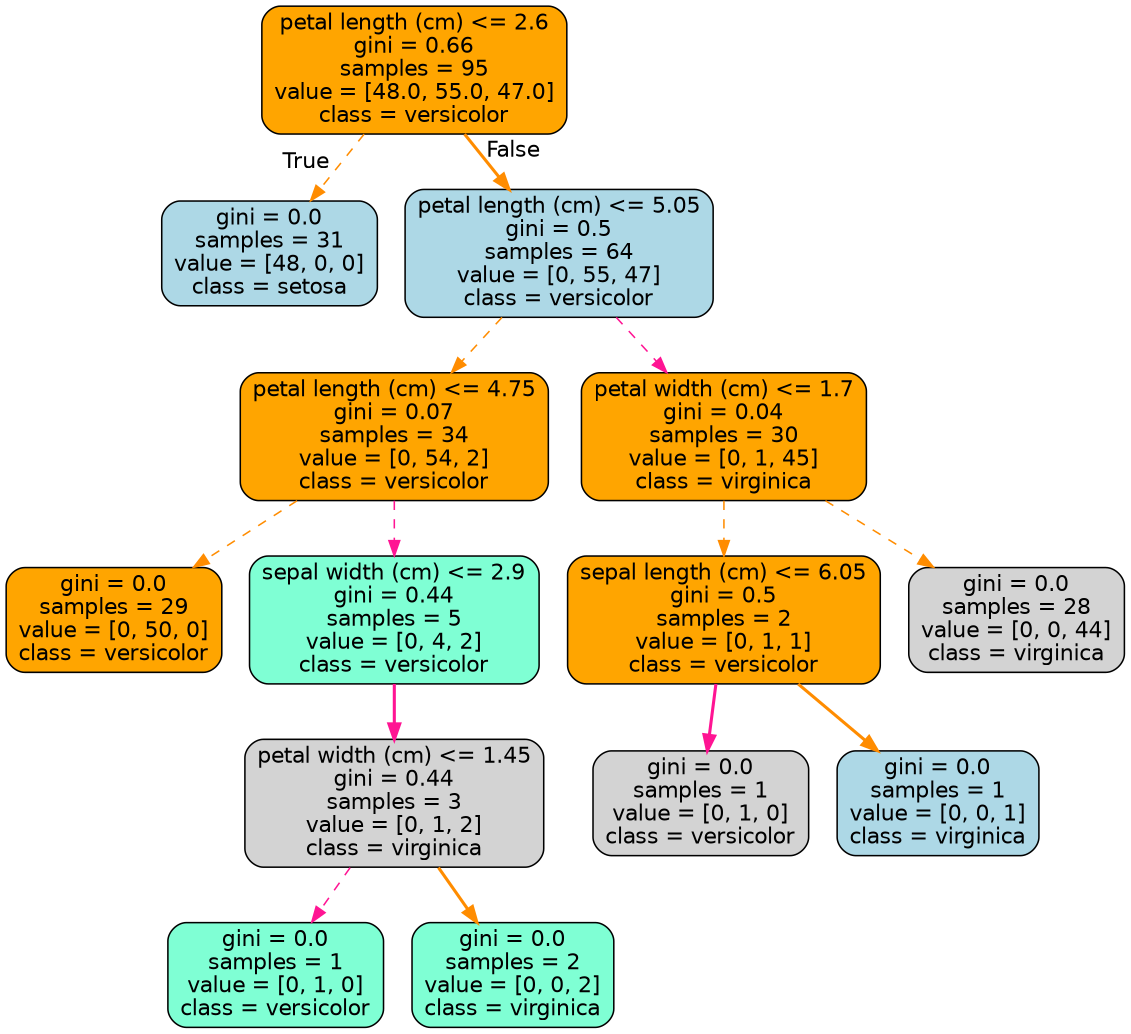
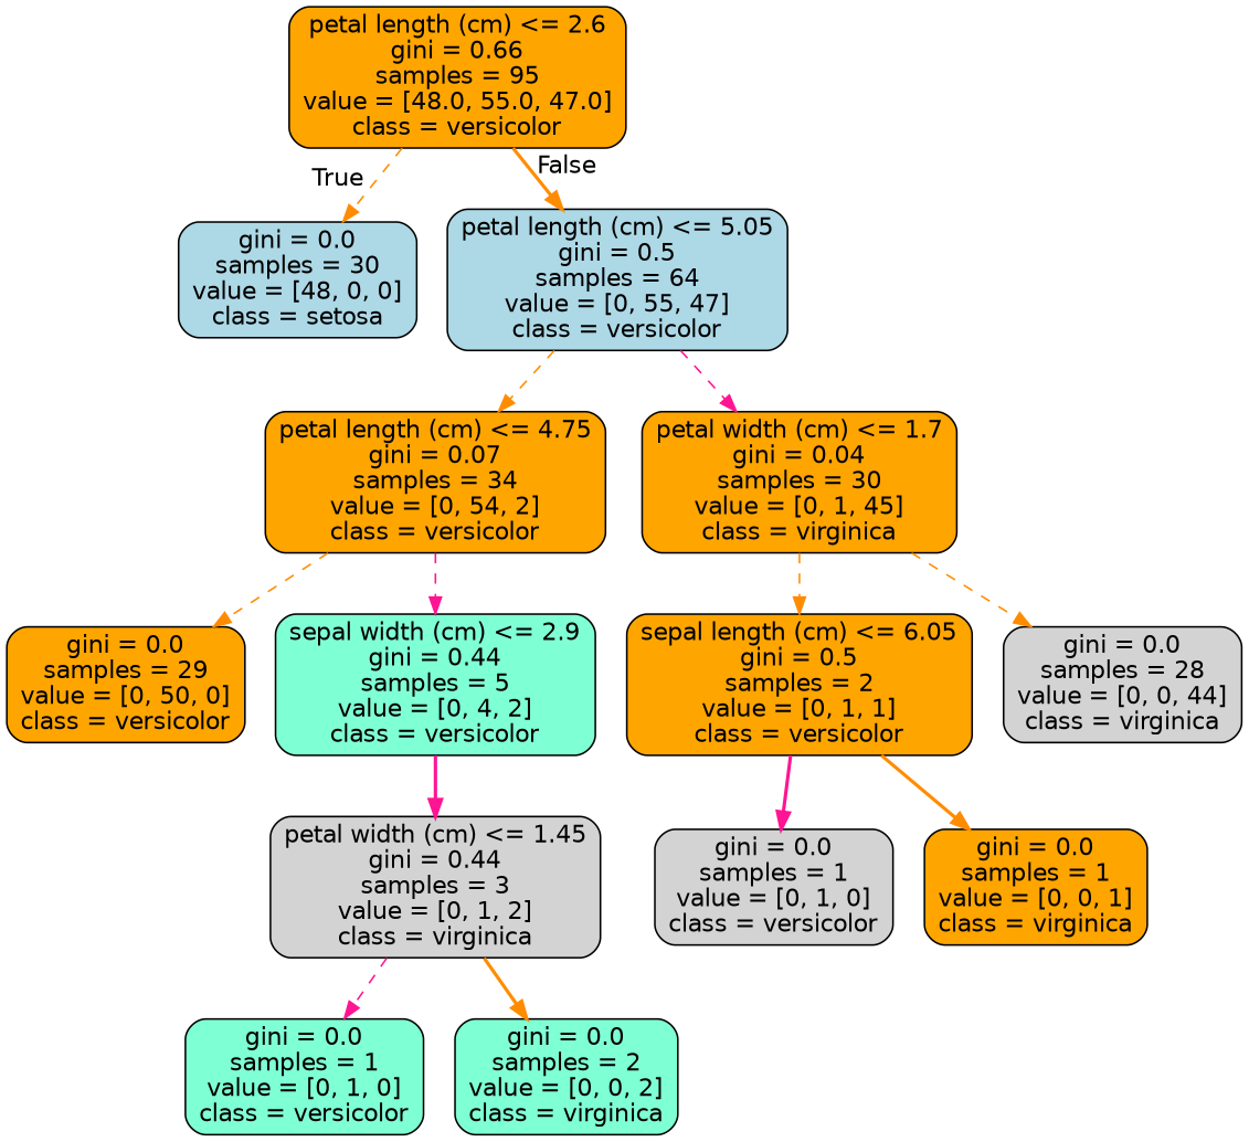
  digraph {
    node [color=black fillcolor=orange fontname=helvetica shape=box style="filled, rounded"]
    edge [color=darkorange fontname=helvetica style=dashed]
    n1 [label="petal length (cm) <= 2.6\ngini = 0.66\nsamples = 95\nvalue = [48.0, 55.0, 47.0]\nclass = versicolor"]
-   n2 [fillcolor=lightblue label="gini = 0.0\nsamples = 31\nvalue = [48, 0, 0]\nclass = setosa"]
+   n2 [fillcolor=lightblue label="gini = 0.0\nsamples = 30\nvalue = [48, 0, 0]\nclass = setosa"]
    n3 [fillcolor=lightblue label="petal length (cm) <= 5.05\ngini = 0.5\nsamples = 64\nvalue = [0, 55, 47]\nclass = versicolor"]
    n4 [label="petal length (cm) <= 4.75\ngini = 0.07\nsamples = 34\nvalue = [0, 54, 2]\nclass = versicolor"]
    n5 [label="petal width (cm) <= 1.7\ngini = 0.04\nsamples = 30\nvalue = [0, 1, 45]\nclass = virginica"]
    n6 [label="gini = 0.0\nsamples = 29\nvalue = [0, 50, 0]\nclass = versicolor"]
    n7 [fillcolor=aquamarine label="sepal width (cm) <= 2.9\ngini = 0.44\nsamples = 5\nvalue = [0, 4, 2]\nclass = versicolor"]
    n8 [label="sepal length (cm) <= 6.05\ngini = 0.5\nsamples = 2\nvalue = [0, 1, 1]\nclass = versicolor"]
    n9 [fillcolor=lightgrey label="gini = 0.0\nsamples = 28\nvalue = [0, 0, 44]\nclass = virginica"]
    n10 [fillcolor=lightgrey label="petal width (cm) <= 1.45\ngini = 0.44\nsamples = 3\nvalue = [0, 1, 2]\nclass = virginica"]
    n11 [fillcolor=aquamarine label="gini = 0.0\nsamples = 1\nvalue = [0, 1, 0]\nclass = versicolor"]
    n12 [fillcolor=aquamarine label="gini = 0.0\nsamples = 2\nvalue = [0, 0, 2]\nclass = virginica"]
    n13 [fillcolor=lightgrey label="gini = 0.0\nsamples = 1\nvalue = [0, 1, 0]\nclass = versicolor"]
-   n14 [fillcolor=lightblue label="gini = 0.0\nsamples = 1\nvalue = [0, 0, 1]\nclass = virginica"]
+   n14 [label="gini = 0.0\nsamples = 1\nvalue = [0, 0, 1]\nclass = virginica"]
    n1 -> n2 [headlabel=True labelangle=45 labeldistance=2.5]
    n1 -> n3 [headlabel=False labelangle=-45 labeldistance=2.5 style=bold]
    n3 -> n4
    n3 -> n5 [color=deeppink]
    n4 -> n6
    n4 -> n7 [color=deeppink]
    n5 -> n8
    n5 -> n9
    n7 -> n10 [color=deeppink style=bold]
    n8 -> n13 [color=deeppink style=bold]
    n8 -> n14 [style=bold]
    n10 -> n11 [color=deeppink]
    n10 -> n12 [style=bold]
  }
